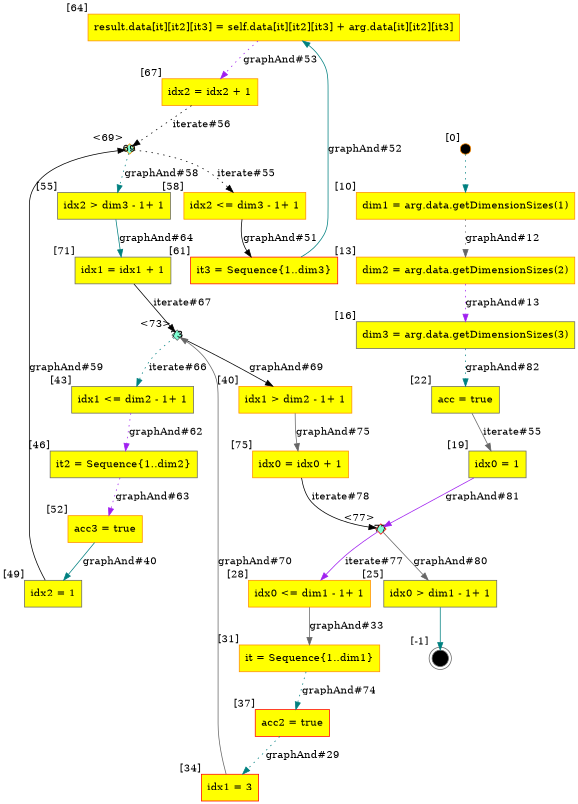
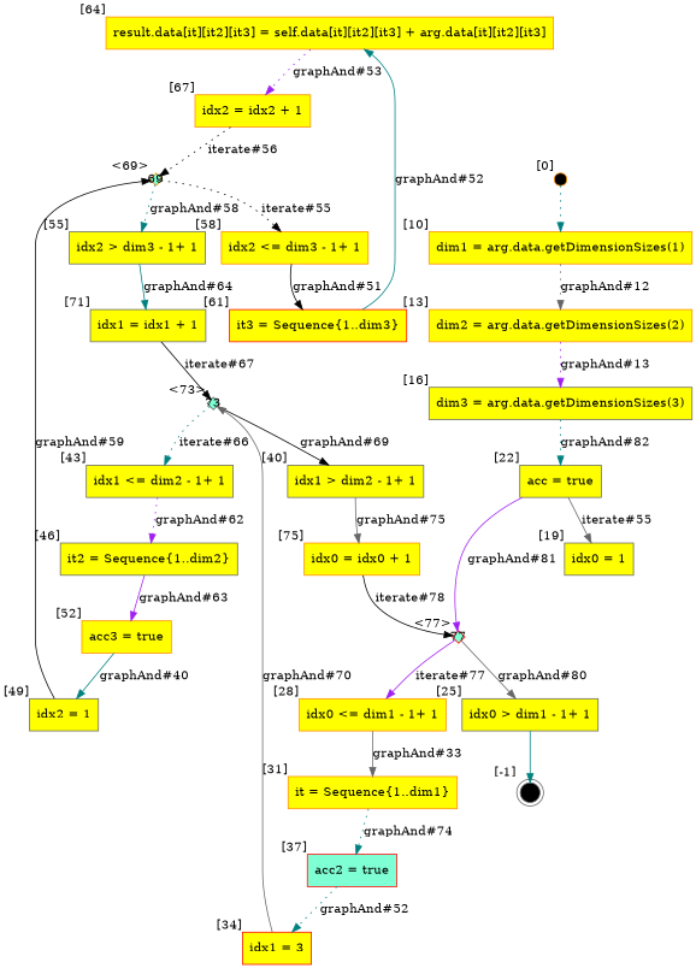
  digraph {
    node [color=gray40 fillcolor=yellow shape=box style=filled]
    edge [color=teal style=solid]
    n1 [color=darkorange label="result.data[it][it2][it3] = self.data[it][it2][it3] + arg.data[it][it2][it3]" xlabel="[64]"]
    n2 [color=darkorange label="idx2 = idx2 + 1" xlabel="[67]"]
    69 [color=darkorange fillcolor=aquamarine fixedsize=true height=.2 shape=diamond width=.2 xlabel="<69>"]
    n4 [label="idx2 > dim3 - 1+ 1" xlabel="[55]"]
    n5 [color=darkorange label="idx2 <= dim3 - 1+ 1" xlabel="[58]"]
    n6 [label="idx1 = idx1 + 1" xlabel="[71]"]
    n7 [color=red label="it3 = Sequence{1..dim3}" xlabel="[61]"]
    73 [fillcolor=aquamarine fixedsize=true height=.2 shape=diamond width=.2 xlabel="<73>"]
-   n9 [color=darkorange label="idx1 > dim2 - 1+ 1" xlabel="[40]"]
+   n9 [label="idx1 > dim2 - 1+ 1" xlabel="[40]"]
    n10 [label="idx1 <= dim2 - 1+ 1" xlabel="[43]"]
    9 [color=darkorange fillcolor=black fixedsize=true height=.2 shape=circle width=.2 xlabel="[0]"]
    n12 [color=darkorange label="dim1 = arg.data.getDimensionSizes(1)" xlabel="[10]"]
    n13 [color=darkorange label="dim2 = arg.data.getDimensionSizes(2)" xlabel="[13]"]
    n14 [color=darkorange label="idx0 = idx0 + 1" xlabel="[75]"]
    n15 [label="it2 = Sequence{1..dim2}" xlabel="[46]"]
    n16 [label="dim3 = arg.data.getDimensionSizes(3)" xlabel="[16]"]
    77 [color=red fillcolor=aquamarine fixedsize=true height=.2 shape=diamond width=.2 xlabel="<77>"]
    n18 [label="idx0 > dim1 - 1+ 1" xlabel="[25]"]
    n19 [color=darkorange label="idx0 <= dim1 - 1+ 1" xlabel="[28]"]
    n20 [label="acc = true" xlabel="[22]"]
    26 [fillcolor=black fixedsize=true height=.2 shape=doublecircle width=.2 xlabel="[-1]"]
    n22 [color=darkorange label="it = Sequence{1..dim1}" xlabel="[31]"]
    n23 [label="idx0 = 1" xlabel="[19]"]
-   n24 [color=red label="acc2 = true" xlabel="[37]"]
+   n24 [color=red fillcolor=aquamarine label="acc2 = true" xlabel="[37]"]
    n25 [color=red label="idx1 = 3" xlabel="[34]"]
    n26 [color=darkorange label="acc3 = true" xlabel="[52]"]
    n27 [label="idx2 = 1" xlabel="[49]"]
    n1 -> n2 [color=purple label="graphAnd#53" style=dotted]
    n2 -> 69 [color=black label="iterate#56" style=dotted]
    69 -> n4 [label="graphAnd#58" style=dotted]
    69 -> n5 [color=black label="iterate#55" style=dotted]
    n4 -> n6 [label="graphAnd#64"]
    n5 -> n7 [color=black label="graphAnd#51"]
    n6 -> 73 [color=black label="iterate#67"]
    n7 -> n1 [label="graphAnd#52"]
    73 -> n9 [color=black label="graphAnd#69"]
    73 -> n10 [label="iterate#66" style=dotted]
    n9 -> n14 [color=gray40 label="graphAnd#75"]
    n10 -> n15 [color=purple label="graphAnd#62" style=dotted]
    9 -> n12 [style=dotted]
    n12 -> n13 [color=gray40 label="graphAnd#12" style=dotted]
    n13 -> n16 [color=purple label="graphAnd#13" style=dotted]
    n14 -> 77 [color=black label="iterate#78"]
-   n15 -> n26 [color=purple label="graphAnd#63" style=dotted]
+   n15 -> n26 [color=purple label="graphAnd#63"]
    n16 -> n20 [label="graphAnd#82" style=dotted]
    77 -> n18 [color=gray40 label="graphAnd#80"]
    77 -> n19 [color=purple label="iterate#77"]
    n18 -> 26
    n19 -> n22 [color=gray40 label="graphAnd#33"]
    n20 -> n23 [color=gray40 label="iterate#55"]
    n22 -> n24 [label="graphAnd#74" style=dotted]
-   n23 -> 77 [color=purple label="graphAnd#81"]
-   n24 -> n25 [label="graphAnd#29" style=dotted]
+   n20 -> 77 [color=purple label="graphAnd#81"]
+   n24 -> n25 [label="graphAnd#52" style=dotted]
    n25 -> 73 [color=gray40 label="graphAnd#70"]
    n26 -> n27 [label="graphAnd#40"]
    n27 -> 69 [color=black label="graphAnd#59"]
  }
